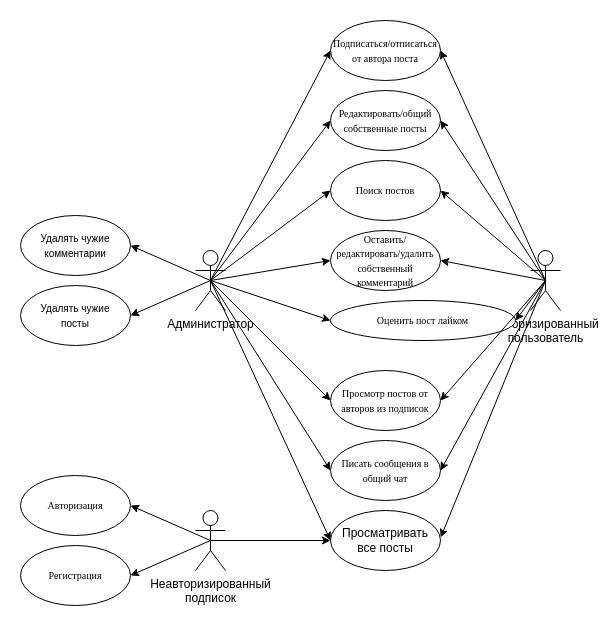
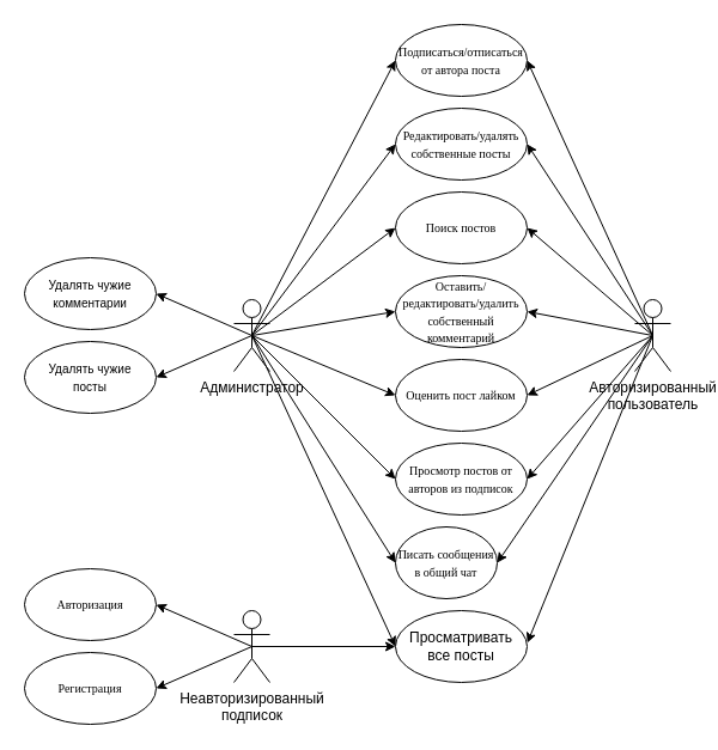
  <mxCell id="0" />
  <mxCell id="1" parent="0" />
  <mxCell id="2" value="Администратор" style="shape=umlActor;verticalLabelPosition=bottom;verticalAlign=top;html=1;outlineConnect=0;" vertex="1" parent="1"><mxGeometry x="195" y="250" width="30" height="60" as="geometry" /></mxCell>
  <mxCell id="3" value="Авторизированный&lt;br&gt;пользователь" style="shape=umlActor;verticalLabelPosition=bottom;verticalAlign=top;html=1;outlineConnect=0;" vertex="1" parent="1"><mxGeometry x="530" y="250" width="30" height="60" as="geometry" /></mxCell>
  <mxCell id="4" value="Неавторизированный&lt;br&gt;подписок" style="shape=umlActor;verticalLabelPosition=bottom;verticalAlign=top;html=1;outlineConnect=0;" vertex="1" parent="1"><mxGeometry x="195" y="510" width="30" height="60" as="geometry" /></mxCell>
  <mxCell id="5" value="&lt;font style=&quot;font-size: 10px;&quot; face=&quot;Times New Roman&quot;&gt;Подписаться/отписаться от автора поста&lt;/font&gt;" style="ellipse;whiteSpace=wrap;html=1;" vertex="1" parent="1"><mxGeometry x="330" y="20" width="110" height="60" as="geometry" /></mxCell>
- <mxCell id="6" value="&lt;font style=&quot;font-size: 10px;&quot; face=&quot;Times New Roman&quot;&gt;Редактировать/общий собственные посты&lt;/font&gt;" style="ellipse;whiteSpace=wrap;html=1;" vertex="1" parent="1"><mxGeometry x="330" y="90" width="110" height="60" as="geometry" /></mxCell>
+ <mxCell id="6" value="&lt;font style=&quot;font-size: 10px;&quot; face=&quot;Times New Roman&quot;&gt;Редактировать/удалять собственные посты&lt;/font&gt;" style="ellipse;whiteSpace=wrap;html=1;" vertex="1" parent="1"><mxGeometry x="330" y="90" width="110" height="60" as="geometry" /></mxCell>
  <mxCell id="7" value="&lt;font style=&quot;font-size: 10px;&quot; face=&quot;Times New Roman&quot;&gt;Поиск постов&lt;/font&gt;" style="ellipse;whiteSpace=wrap;html=1;" vertex="1" parent="1"><mxGeometry x="330" y="160" width="110" height="60" as="geometry" /></mxCell>
  <mxCell id="8" value="&lt;font face=&quot;Times New Roman&quot; style=&quot;font-size: 10px;&quot;&gt;Оставить/&lt;br&gt;редактировать/удалить собственный комментарий&lt;/font&gt;" style="ellipse;whiteSpace=wrap;html=1;" vertex="1" parent="1"><mxGeometry x="330" y="230" width="110" height="60" as="geometry" /></mxCell>
- <mxCell id="9" value="&lt;font style=&quot;font-size: 10px;&quot; face=&quot;Times New Roman&quot;&gt;Оценить пост лайком&lt;/font&gt;" style="ellipse;whiteSpace=wrap;html=1;" vertex="1" parent="1"><mxGeometry x="330" y="300" width="185" height="40" as="geometry" /></mxCell>
+ <mxCell id="9" value="&lt;font style=&quot;font-size: 10px;&quot; face=&quot;Times New Roman&quot;&gt;Оценить пост лайком&lt;/font&gt;" style="ellipse;whiteSpace=wrap;html=1;" vertex="1" parent="1"><mxGeometry x="330" y="300" width="110" height="60" as="geometry" /></mxCell>
  <mxCell id="10" value="&lt;font face=&quot;Times New Roman&quot; style=&quot;font-size: 10px;&quot;&gt;Просмотр постов от авторов из подписок&lt;/font&gt;" style="ellipse;whiteSpace=wrap;html=1;" vertex="1" parent="1"><mxGeometry x="330" y="370" width="110" height="60" as="geometry" /></mxCell>
- <mxCell id="11" value="&lt;font face=&quot;Times New Roman&quot; style=&quot;font-size: 10px;&quot;&gt;Писать сообщения в общий чат&lt;/font&gt;" style="ellipse;whiteSpace=wrap;html=1;" vertex="1" parent="1"><mxGeometry x="330" y="440" width="110" height="60" as="geometry" /></mxCell>
+ <mxCell id="11" value="&lt;font face=&quot;Times New Roman&quot; style=&quot;font-size: 10px;&quot;&gt;Писать сообщения в общий чат&lt;/font&gt;" style="ellipse;whiteSpace=wrap;html=1;" vertex="1" parent="1"><mxGeometry x="330" y="440" width="85" height="60" as="geometry" /></mxCell>
  <mxCell id="12" value="Просматривать все посты" style="ellipse;whiteSpace=wrap;html=1;" vertex="1" parent="1"><mxGeometry x="330" y="510" width="110" height="60" as="geometry" /></mxCell>
  <mxCell id="13" value="&lt;font face=&quot;Times New Roman&quot; style=&quot;font-size: 10px;&quot;&gt;Авторизация&lt;/font&gt;" style="ellipse;whiteSpace=wrap;html=1;" vertex="1" parent="1"><mxGeometry x="20" y="475" width="110" height="60" as="geometry" /></mxCell>
  <mxCell id="14" value="&lt;font face=&quot;Times New Roman&quot; style=&quot;font-size: 10px;&quot;&gt;Регистрация&lt;/font&gt;" style="ellipse;whiteSpace=wrap;html=1;" vertex="1" parent="1"><mxGeometry x="20" y="545" width="110" height="60" as="geometry" /></mxCell>
  <mxCell id="15" value="&lt;font style=&quot;font-size: 10px;&quot;&gt;Удалять чужие комментарии&lt;/font&gt;" style="ellipse;whiteSpace=wrap;html=1;" vertex="1" parent="1"><mxGeometry x="20" y="215" width="110" height="60" as="geometry" /></mxCell>
  <mxCell id="16" value="&lt;font size=&quot;1&quot;&gt;Удалять чужие&lt;br&gt;посты&lt;/font&gt;" style="ellipse;whiteSpace=wrap;html=1;" vertex="1" parent="1"><mxGeometry x="20" y="285" width="110" height="60" as="geometry" /></mxCell>
  <mxCell id="17" value="" style="endArrow=classic;html=1;rounded=0;exitX=0.5;exitY=0.5;exitDx=0;exitDy=0;exitPerimeter=0;entryX=1;entryY=0.5;entryDx=0;entryDy=0;" edge="1" parent="1" source="2" target="15"><mxGeometry width="50" height="50" relative="1" as="geometry"><mxPoint x="120" y="260" as="sourcePoint" /><mxPoint x="170" y="210" as="targetPoint" /></mxGeometry></mxCell>
  <mxCell id="18" value="" style="endArrow=classic;html=1;rounded=0;exitX=0.5;exitY=0.5;exitDx=0;exitDy=0;exitPerimeter=0;entryX=1;entryY=0.5;entryDx=0;entryDy=0;" edge="1" parent="1" source="2" target="16"><mxGeometry width="50" height="50" relative="1" as="geometry"><mxPoint x="220" y="290" as="sourcePoint" /><mxPoint x="140" y="260" as="targetPoint" /></mxGeometry></mxCell>
  <mxCell id="19" value="" style="endArrow=classic;html=1;rounded=0;exitX=0.5;exitY=0.5;exitDx=0;exitDy=0;exitPerimeter=0;entryX=0;entryY=0.5;entryDx=0;entryDy=0;" edge="1" parent="1" source="2" target="7"><mxGeometry width="50" height="50" relative="1" as="geometry"><mxPoint x="220" y="290" as="sourcePoint" /><mxPoint x="140" y="325" as="targetPoint" /></mxGeometry></mxCell>
  <mxCell id="20" value="" style="endArrow=classic;html=1;rounded=0;entryX=0;entryY=0.5;entryDx=0;entryDy=0;" edge="1" parent="1" target="6"><mxGeometry width="50" height="50" relative="1" as="geometry"><mxPoint x="210" y="280" as="sourcePoint" /><mxPoint x="340" y="200" as="targetPoint" /></mxGeometry></mxCell>
  <mxCell id="21" value="" style="endArrow=classic;html=1;rounded=0;entryX=0;entryY=0.5;entryDx=0;entryDy=0;" edge="1" parent="1" target="5"><mxGeometry width="50" height="50" relative="1" as="geometry"><mxPoint x="210" y="280" as="sourcePoint" /><mxPoint x="340" y="130" as="targetPoint" /></mxGeometry></mxCell>
  <mxCell id="22" style="edgeStyle=orthogonalEdgeStyle;rounded=0;orthogonalLoop=1;jettySize=auto;html=1;exitX=0.5;exitY=0.5;exitDx=0;exitDy=0;exitPerimeter=0;" edge="1" parent="1" source="4"><mxGeometry relative="1" as="geometry"><mxPoint x="330" y="540" as="targetPoint" /></mxGeometry></mxCell>
  <mxCell id="23" value="" style="endArrow=classic;html=1;rounded=0;exitX=0.5;exitY=0.5;exitDx=0;exitDy=0;exitPerimeter=0;entryX=1;entryY=0.5;entryDx=0;entryDy=0;" edge="1" parent="1"><mxGeometry width="50" height="50" relative="1" as="geometry"><mxPoint x="210" y="540" as="sourcePoint" /><mxPoint x="130" y="505" as="targetPoint" /></mxGeometry></mxCell>
  <mxCell id="24" value="" style="endArrow=classic;html=1;rounded=0;exitX=0.5;exitY=0.5;exitDx=0;exitDy=0;exitPerimeter=0;entryX=1;entryY=0.5;entryDx=0;entryDy=0;" edge="1" parent="1"><mxGeometry width="50" height="50" relative="1" as="geometry"><mxPoint x="210" y="540" as="sourcePoint" /><mxPoint x="130" y="575" as="targetPoint" /></mxGeometry></mxCell>
  <mxCell id="25" value="" style="endArrow=classic;html=1;rounded=0;entryX=0;entryY=0.5;entryDx=0;entryDy=0;" edge="1" parent="1" target="11"><mxGeometry width="50" height="50" relative="1" as="geometry"><mxPoint x="210" y="280" as="sourcePoint" /><mxPoint x="300" y="410" as="targetPoint" /></mxGeometry></mxCell>
  <mxCell id="26" value="" style="endArrow=classic;html=1;rounded=0;entryX=0;entryY=0.5;entryDx=0;entryDy=0;" edge="1" parent="1" target="10"><mxGeometry width="50" height="50" relative="1" as="geometry"><mxPoint x="210" y="280" as="sourcePoint" /><mxPoint x="340" y="480" as="targetPoint" /></mxGeometry></mxCell>
  <mxCell id="27" value="" style="endArrow=classic;html=1;rounded=0;entryX=0;entryY=0.5;entryDx=0;entryDy=0;exitX=0.5;exitY=0.5;exitDx=0;exitDy=0;exitPerimeter=0;" edge="1" parent="1" source="2" target="9"><mxGeometry width="50" height="50" relative="1" as="geometry"><mxPoint x="210" y="540" as="sourcePoint" /><mxPoint x="340" y="410" as="targetPoint" /></mxGeometry></mxCell>
  <mxCell id="28" value="" style="endArrow=classic;html=1;rounded=0;entryX=0;entryY=0.5;entryDx=0;entryDy=0;" edge="1" parent="1" target="12"><mxGeometry width="50" height="50" relative="1" as="geometry"><mxPoint x="210" y="280" as="sourcePoint" /><mxPoint x="340" y="480" as="targetPoint" /></mxGeometry></mxCell>
  <mxCell id="29" value="" style="endArrow=classic;html=1;rounded=0;entryX=0;entryY=0.5;entryDx=0;entryDy=0;" edge="1" parent="1" target="8"><mxGeometry width="50" height="50" relative="1" as="geometry"><mxPoint x="210" y="280" as="sourcePoint" /><mxPoint x="340" y="340" as="targetPoint" /></mxGeometry></mxCell>
  <mxCell id="30" value="" style="endArrow=classic;html=1;rounded=0;exitX=0.5;exitY=0.5;exitDx=0;exitDy=0;exitPerimeter=0;entryX=1;entryY=0.5;entryDx=0;entryDy=0;" edge="1" parent="1" source="3" target="8"><mxGeometry width="50" height="50" relative="1" as="geometry"><mxPoint x="430" y="300" as="sourcePoint" /><mxPoint x="480" y="250" as="targetPoint" /></mxGeometry></mxCell>
  <mxCell id="31" value="" style="endArrow=classic;html=1;rounded=0;exitX=0.5;exitY=0.5;exitDx=0;exitDy=0;exitPerimeter=0;entryX=1;entryY=0.5;entryDx=0;entryDy=0;" edge="1" parent="1" source="3" target="9"><mxGeometry width="50" height="50" relative="1" as="geometry"><mxPoint x="555" y="290" as="sourcePoint" /><mxPoint x="450" y="270" as="targetPoint" /></mxGeometry></mxCell>
  <mxCell id="32" value="" style="endArrow=classic;html=1;rounded=0;exitX=0.5;exitY=0.5;exitDx=0;exitDy=0;exitPerimeter=0;entryX=1;entryY=0.5;entryDx=0;entryDy=0;" edge="1" parent="1" source="3" target="10"><mxGeometry width="50" height="50" relative="1" as="geometry"><mxPoint x="555" y="290" as="sourcePoint" /><mxPoint x="450" y="340" as="targetPoint" /></mxGeometry></mxCell>
  <mxCell id="33" value="" style="endArrow=classic;html=1;rounded=0;exitX=0.5;exitY=0.5;exitDx=0;exitDy=0;exitPerimeter=0;entryX=1;entryY=0.5;entryDx=0;entryDy=0;" edge="1" parent="1" source="3" target="11"><mxGeometry width="50" height="50" relative="1" as="geometry"><mxPoint x="555" y="290" as="sourcePoint" /><mxPoint x="450" y="410" as="targetPoint" /></mxGeometry></mxCell>
  <mxCell id="34" value="" style="endArrow=classic;html=1;rounded=0;exitX=0.5;exitY=0.5;exitDx=0;exitDy=0;exitPerimeter=0;entryX=1.002;entryY=0.448;entryDx=0;entryDy=0;entryPerimeter=0;" edge="1" parent="1" source="3" target="12"><mxGeometry width="50" height="50" relative="1" as="geometry"><mxPoint x="555" y="290" as="sourcePoint" /><mxPoint x="450" y="480" as="targetPoint" /></mxGeometry></mxCell>
  <mxCell id="35" value="" style="endArrow=classic;html=1;rounded=0;exitX=0.5;exitY=0.5;exitDx=0;exitDy=0;exitPerimeter=0;entryX=1;entryY=0.5;entryDx=0;entryDy=0;" edge="1" parent="1" source="3" target="7"><mxGeometry width="50" height="50" relative="1" as="geometry"><mxPoint x="555" y="290" as="sourcePoint" /><mxPoint x="450" y="270" as="targetPoint" /></mxGeometry></mxCell>
  <mxCell id="36" value="" style="endArrow=classic;html=1;rounded=0;entryX=1;entryY=0.5;entryDx=0;entryDy=0;exitX=0.5;exitY=0.5;exitDx=0;exitDy=0;exitPerimeter=0;" edge="1" parent="1" source="3" target="6"><mxGeometry width="50" height="50" relative="1" as="geometry"><mxPoint x="570" y="260" as="sourcePoint" /><mxPoint x="450" y="200" as="targetPoint" /></mxGeometry></mxCell>
  <mxCell id="37" value="" style="endArrow=classic;html=1;rounded=0;entryX=1;entryY=0.5;entryDx=0;entryDy=0;exitX=0.5;exitY=0.5;exitDx=0;exitDy=0;exitPerimeter=0;" edge="1" parent="1" source="3" target="5"><mxGeometry width="50" height="50" relative="1" as="geometry"><mxPoint x="570.541" y="280" as="sourcePoint" /><mxPoint x="450" y="130" as="targetPoint" /></mxGeometry></mxCell>
